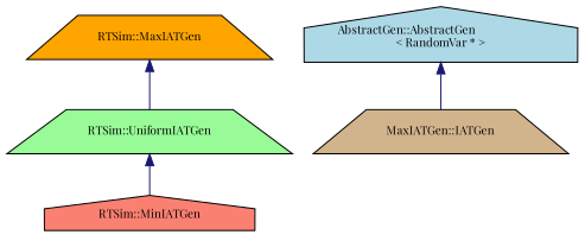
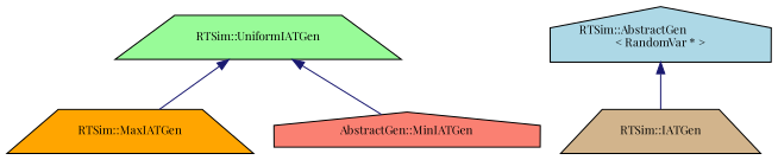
  digraph {
    fontname="Playfair Display"
    node [color=black fontname="Playfair Display" fontsize=10 shape=trapezium style=filled]
    edge [color=midnightblue dir=back fontname="Playfair Display" fontsize=10 labelfontname=Helvetica labelfontsize=10 style=solid]
    n1 [fillcolor=palegreen fontcolor=black height=0.2 label="RTSim::UniformIATGen" width=0.4]
    n2 [fillcolor=orange height=0.2 label="RTSim::MaxIATGen" width=0.4]
-   n3 [fillcolor=salmon height=0.2 label="RTSim::MinIATGen" shape=house width=0.4]
-   n4 [fillcolor=tan height=0.2 label="MaxIATGen::IATGen" width=0.4]
-   n5 [fillcolor=lightblue height=0.2 label="AbstractGen::AbstractGen\l\< RandomVar * \>" shape=house width=0.4]
-   n2 -> n1
+   n3 [fillcolor=salmon height=0.2 label="AbstractGen::MinIATGen" shape=house width=0.4]
+   n4 [fillcolor=tan height=0.2 label="RTSim::IATGen" width=0.4]
+   n5 [fillcolor=lightblue height=0.2 label="RTSim::AbstractGen\l\< RandomVar * \>" shape=house width=0.4]
+   n1 -> n2
    n1 -> n3
    n5 -> n4
  }
